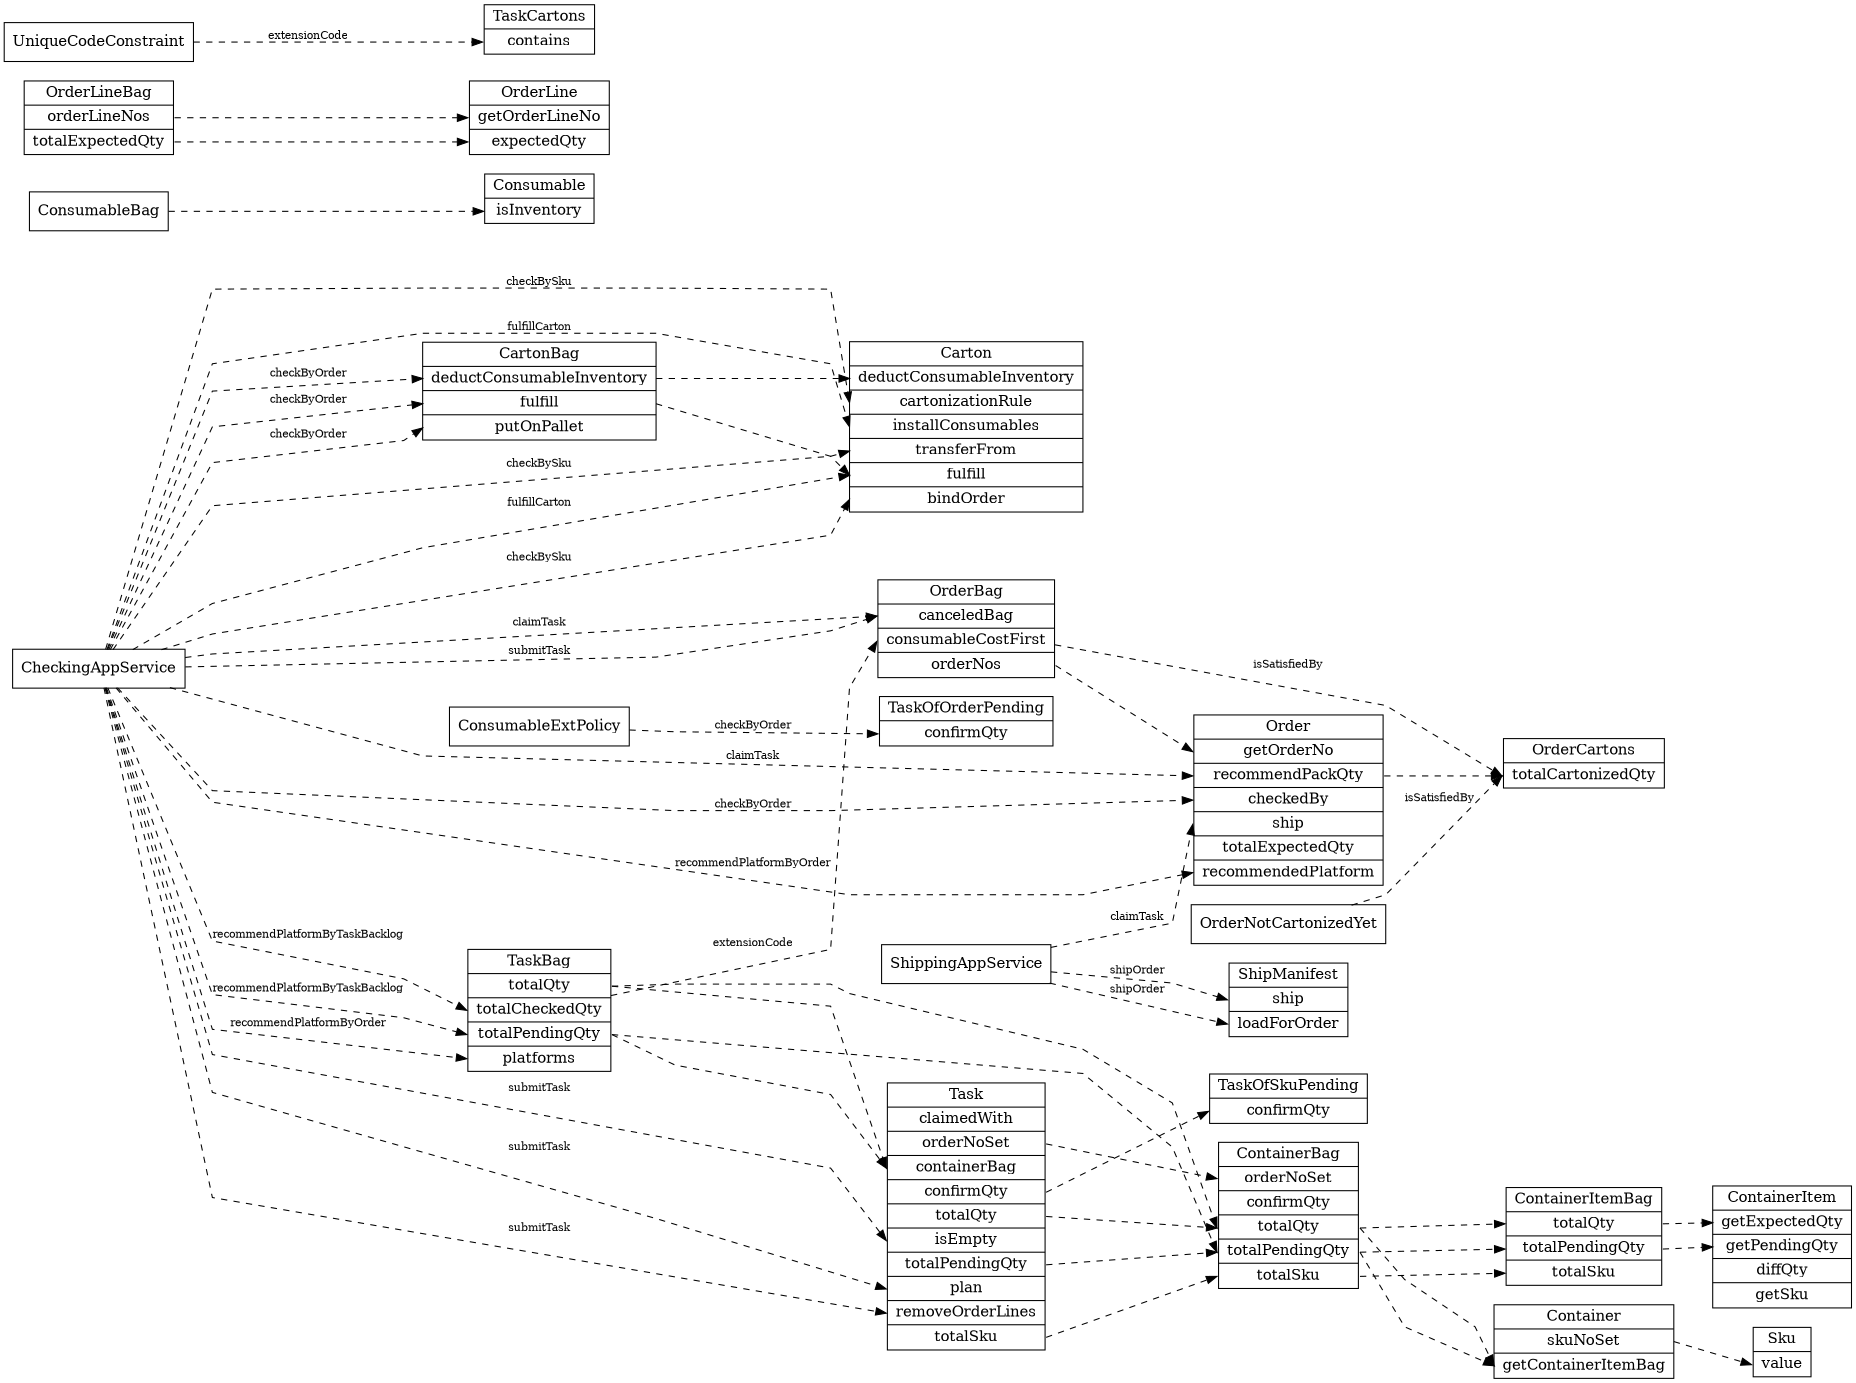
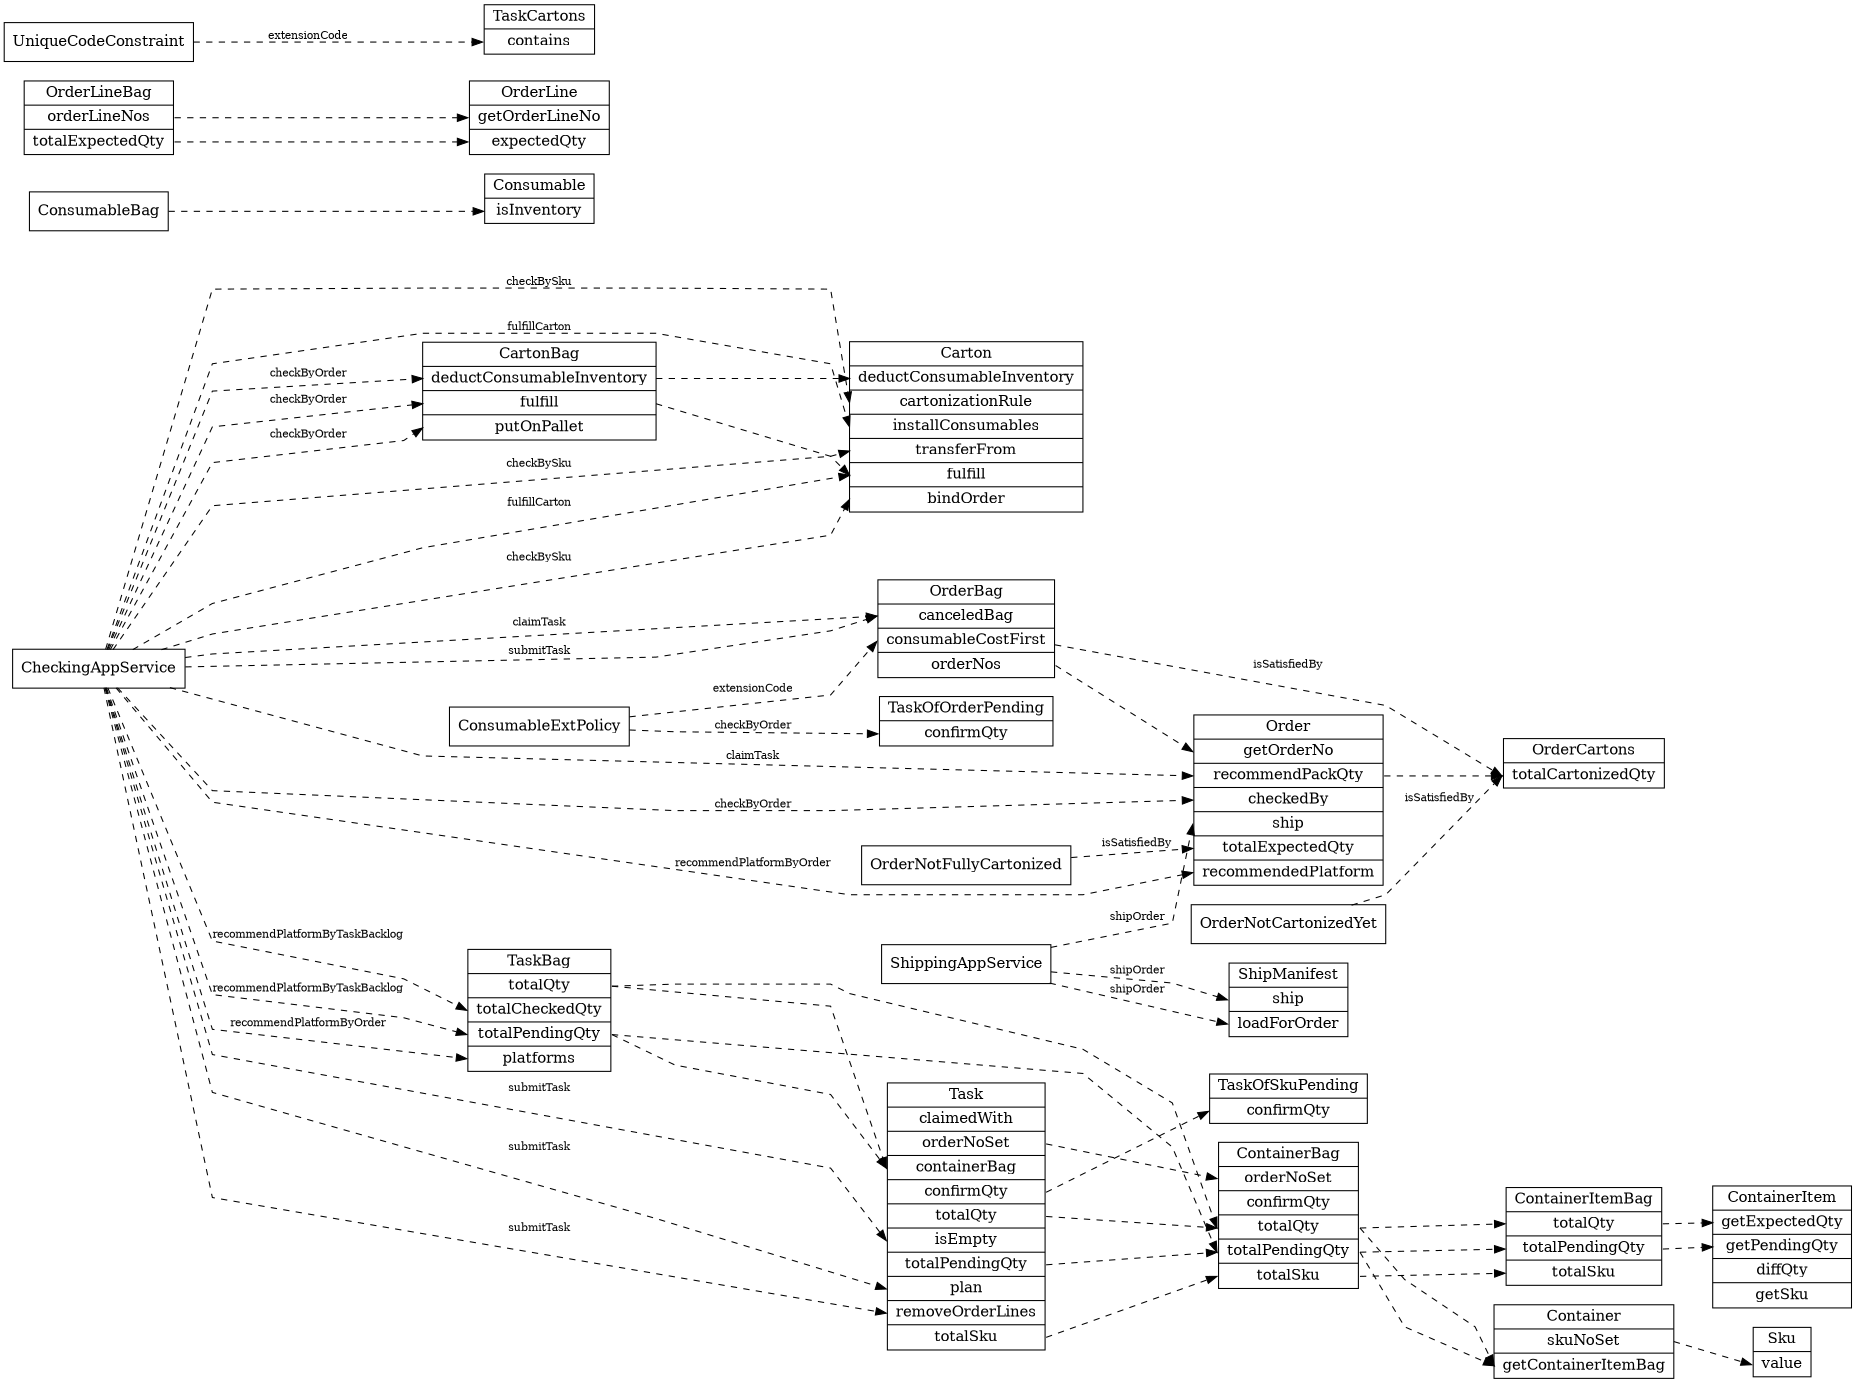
  digraph {
    labelloc=t
    rankdir=LR
    splines=polyline
    node [shape=record]
    edge [fontsize=10 headport=totalPendingQty style=dashed]
    n1 [label="<Carton> Carton|<deductConsumableInventory> deductConsumableInventory|<cartonizationRule> cartonizationRule|<installConsumables> installConsumables|<transferFrom> transferFrom|<fulfill> fulfill|<bindOrder> bindOrder"]
    n2 [label="<CartonBag> CartonBag|<deductConsumableInventory> deductConsumableInventory|<fulfill> fulfill|<putOnPallet> putOnPallet"]
    n3 [label="<Consumable> Consumable|<isInventory> isInventory"]
    n4 [label="<Container> Container|<skuNoSet> skuNoSet|<getContainerItemBag> getContainerItemBag"]
    n5 [label="<Sku> Sku|<value> value"]
    n6 [label="<ContainerItem> ContainerItem|<getExpectedQty> getExpectedQty|<getPendingQty> getPendingQty|<diffQty> diffQty|<getSku> getSku"]
    n7 [label="<ContainerBag> ContainerBag|<orderNoSet> orderNoSet|<confirmQty> confirmQty|<totalQty> totalQty|<totalPendingQty> totalPendingQty|<totalSku> totalSku"]
    n8 [label="<ContainerItemBag> ContainerItemBag|<totalQty> totalQty|<totalPendingQty> totalPendingQty|<totalSku> totalSku"]
    n9 [label="<Order> Order|<getOrderNo> getOrderNo|<recommendPackQty> recommendPackQty|<checkedBy> checkedBy|<ship> ship|<totalExpectedQty> totalExpectedQty|<recommendedPlatform> recommendedPlatform"]
    n10 [label="<OrderCartons> OrderCartons|<totalCartonizedQty> totalCartonizedQty"]
    n11 [label="<OrderLineBag> OrderLineBag|<orderLineNos> orderLineNos|<totalExpectedQty> totalExpectedQty"]
    n12 [label="<OrderLine> OrderLine|<getOrderLineNo> getOrderLineNo|<expectedQty> expectedQty"]
    n13 [label="<OrderBag> OrderBag|<canceledBag> canceledBag|<consumableCostFirst> consumableCostFirst|<orderNos> orderNos"]
    n14 [label="<ShipManifest> ShipManifest|<ship> ship|<loadForOrder> loadForOrder"]
    n15 [label="<Task> Task|<claimedWith> claimedWith|<orderNoSet> orderNoSet|<containerBag> containerBag|<confirmQty> confirmQty|<totalQty> totalQty|<isEmpty> isEmpty|<totalPendingQty> totalPendingQty|<plan> plan|<removeOrderLines> removeOrderLines|<totalSku> totalSku"]
    n16 [label="<TaskOfSkuPending> TaskOfSkuPending|<confirmQty> confirmQty"]
    n17 [label="<TaskBag> TaskBag|<totalQty> totalQty|<totalCheckedQty> totalCheckedQty|<totalPendingQty> totalPendingQty|<platforms> platforms"]
    n18 [label="<TaskCartons> TaskCartons|<contains> contains"]
    n19 [label="<TaskOfOrderPending> TaskOfOrderPending|<confirmQty> confirmQty"]
    CheckingAppService
    ConsumableBag
    ConsumableExtPolicy
    OrderNotCartonizedYet
+   OrderNotFullyCartonized
    ShippingAppService
    UniqueCodeConstraint
    n2 -> n1 [headport=deductConsumableInventory tailport=deductConsumableInventory]
    n2 -> n1 [headport=fulfill tailport=fulfill]
    n4 -> n5 [headport=value tailport=skuNoSet]
    n7 -> n4 [headport=getContainerItemBag tailport=totalPendingQty]
    n7 -> n4 [headport=getContainerItemBag tailport=totalQty]
    n7 -> n8 [tailport=totalPendingQty]
    n7 -> n8 [headport=totalQty tailport=totalQty]
    n7 -> n8 [headport=totalSku tailport=totalSku]
    n8 -> n6 [headport=getPendingQty tailport=totalPendingQty]
    n8 -> n6 [headport=getExpectedQty tailport=totalQty]
    n9 -> n10 [headport=totalCartonizedQty tailport=recommendPackQty]
    n11 -> n12 [headport=getOrderLineNo tailport=orderLineNos]
    n11 -> n12 [headport=expectedQty tailport=totalExpectedQty]
    n13 -> n9 [headport=getOrderNo tailport=orderNos]
    n13 -> n10 [headport=totalCartonizedQty label=isSatisfiedBy]
    n15 -> n7 [headport=orderNoSet tailport=orderNoSet]
    n15 -> n7 [tailport=totalPendingQty]
    n15 -> n7 [headport=totalQty tailport=totalQty]
    n15 -> n7 [headport=totalSku tailport=totalSku]
    n15 -> n16 [headport=confirmQty tailport=confirmQty]
    n17 -> n7 [tailport=totalPendingQty]
    n17 -> n7 [headport=totalQty tailport=totalQty]
    n17 -> n15 [headport=containerBag tailport=totalPendingQty]
    n17 -> n15 [headport=containerBag tailport=totalQty]
    CheckingAppService -> n1 [headport=cartonizationRule label=checkBySku]
    CheckingAppService -> n1 [headport=bindOrder label=checkBySku]
    CheckingAppService -> n1 [headport=transferFrom label=checkBySku]
    CheckingAppService -> n1 [headport=installConsumables label=fulfillCarton]
    CheckingAppService -> n1 [headport=fulfill label=fulfillCarton]
    CheckingAppService -> n2 [headport=fulfill label=checkByOrder]
    CheckingAppService -> n2 [headport=putOnPallet label=checkByOrder]
    CheckingAppService -> n2 [headport=deductConsumableInventory label=checkByOrder]
    CheckingAppService -> n9 [headport=checkedBy label=checkByOrder]
    CheckingAppService -> n9 [headport=recommendPackQty label=claimTask]
    CheckingAppService -> n9 [headport=recommendedPlatform label=recommendPlatformByOrder]
    CheckingAppService -> n13 [headport=canceledBag label=claimTask]
    CheckingAppService -> n13 [headport=canceledBag label=submitTask]
    CheckingAppService -> n15 [headport=removeOrderLines label=submitTask]
    CheckingAppService -> n15 [headport=isEmpty label=submitTask]
    CheckingAppService -> n15 [headport=plan label=submitTask]
    CheckingAppService -> n17 [headport=platforms label=recommendPlatformByOrder]
    CheckingAppService -> n17 [headport=totalCheckedQty label=recommendPlatformByTaskBacklog]
    CheckingAppService -> n17 [label=recommendPlatformByTaskBacklog]
    ConsumableBag -> n3 [headport=isInventory tailport=inventoryControlBag]
-   n17 -> n13 [headport=consumableCostFirst label=extensionCode]
+   ConsumableExtPolicy -> n13 [headport=consumableCostFirst label=extensionCode]
    ConsumableExtPolicy -> n19 [headport=confirmQty label=checkByOrder]
    OrderNotCartonizedYet -> n10 [headport=totalCartonizedQty label=isSatisfiedBy]
-   ShippingAppService -> n9 [headport=ship label=claimTask]
+   OrderNotFullyCartonized -> n9 [headport=totalExpectedQty label=isSatisfiedBy]
+   ShippingAppService -> n9 [headport=ship label=shipOrder]
    ShippingAppService -> n14 [headport=loadForOrder label=shipOrder]
    ShippingAppService -> n14 [headport=ship label=shipOrder]
    UniqueCodeConstraint -> n18 [headport=contains label=extensionCode]
  }
